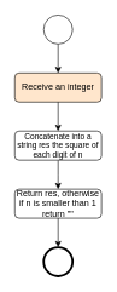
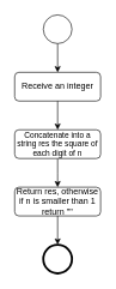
  <mxCell id="0" />
  <mxCell id="1" parent="0" />
  <mxCell id="2" style="edgeStyle=orthogonalEdgeStyle;rounded=0;orthogonalLoop=1;jettySize=auto;html=1;exitX=0.5;exitY=1;exitDx=0;exitDy=0;entryX=0.5;entryY=0;entryDx=0;entryDy=0;" edge="1" parent="1" source="3" target="4"><mxGeometry relative="1" as="geometry" /></mxCell>
  <mxCell id="3" value="" style="ellipse;whiteSpace=wrap;html=1;aspect=fixed;" vertex="1" parent="1"><mxGeometry x="60" y="20" width="40" height="40" as="geometry" /></mxCell>
- <mxCell id="4" value="Receive an integer" style="rounded=1;whiteSpace=wrap;html=1;fillColor=#ffe6cc;" vertex="1" parent="1"><mxGeometry x="20" y="100" width="120" height="40" as="geometry" /></mxCell>
+ <mxCell id="4" value="Receive an integer" style="rounded=1;whiteSpace=wrap;html=1;" vertex="1" parent="1"><mxGeometry x="20" y="100" width="120" height="40" as="geometry" /></mxCell>
  <mxCell id="5" style="edgeStyle=orthogonalEdgeStyle;rounded=0;orthogonalLoop=1;jettySize=auto;html=1;exitX=0.5;exitY=1;exitDx=0;exitDy=0;entryX=0.5;entryY=0;entryDx=0;entryDy=0;" edge="1" parent="1" source="4" target="7"><mxGeometry relative="1" as="geometry"><mxPoint x="80" y="144" as="sourcePoint" /></mxGeometry></mxCell>
  <mxCell id="6" style="edgeStyle=orthogonalEdgeStyle;rounded=0;orthogonalLoop=1;jettySize=auto;html=1;exitX=0.5;exitY=1;exitDx=0;exitDy=0;entryX=0.5;entryY=0;entryDx=0;entryDy=0;" edge="1" parent="1" source="7"><mxGeometry relative="1" as="geometry"><mxPoint x="80" y="260" as="targetPoint" /></mxGeometry></mxCell>
  <mxCell id="7" value="Concatenate into a string res the square of each digit of n" style="rounded=1;whiteSpace=wrap;html=1;fontSize=11;" vertex="1" parent="1"><mxGeometry x="20" y="180" width="120" height="40" as="geometry" /></mxCell>
  <mxCell id="8" style="edgeStyle=orthogonalEdgeStyle;rounded=0;orthogonalLoop=1;jettySize=auto;html=1;exitX=0.5;exitY=1;exitDx=0;exitDy=0;entryX=0.5;entryY=0;entryDx=0;entryDy=0;" edge="1" parent="1" source="10" target="9"><mxGeometry relative="1" as="geometry"><mxPoint x="263" y="367" as="sourcePoint" /></mxGeometry></mxCell>
  <mxCell id="9" value="" style="ellipse;whiteSpace=wrap;html=1;aspect=fixed;strokeWidth=3;" vertex="1" parent="1"><mxGeometry x="60" y="340" width="40" height="40" as="geometry" /></mxCell>
  <mxCell id="10" value="Return res, otherwise if n is smaller than 1 return &quot;&quot;" style="rounded=1;whiteSpace=wrap;html=1;" vertex="1" parent="1"><mxGeometry x="20" y="260" width="120" height="40" as="geometry" /></mxCell>
